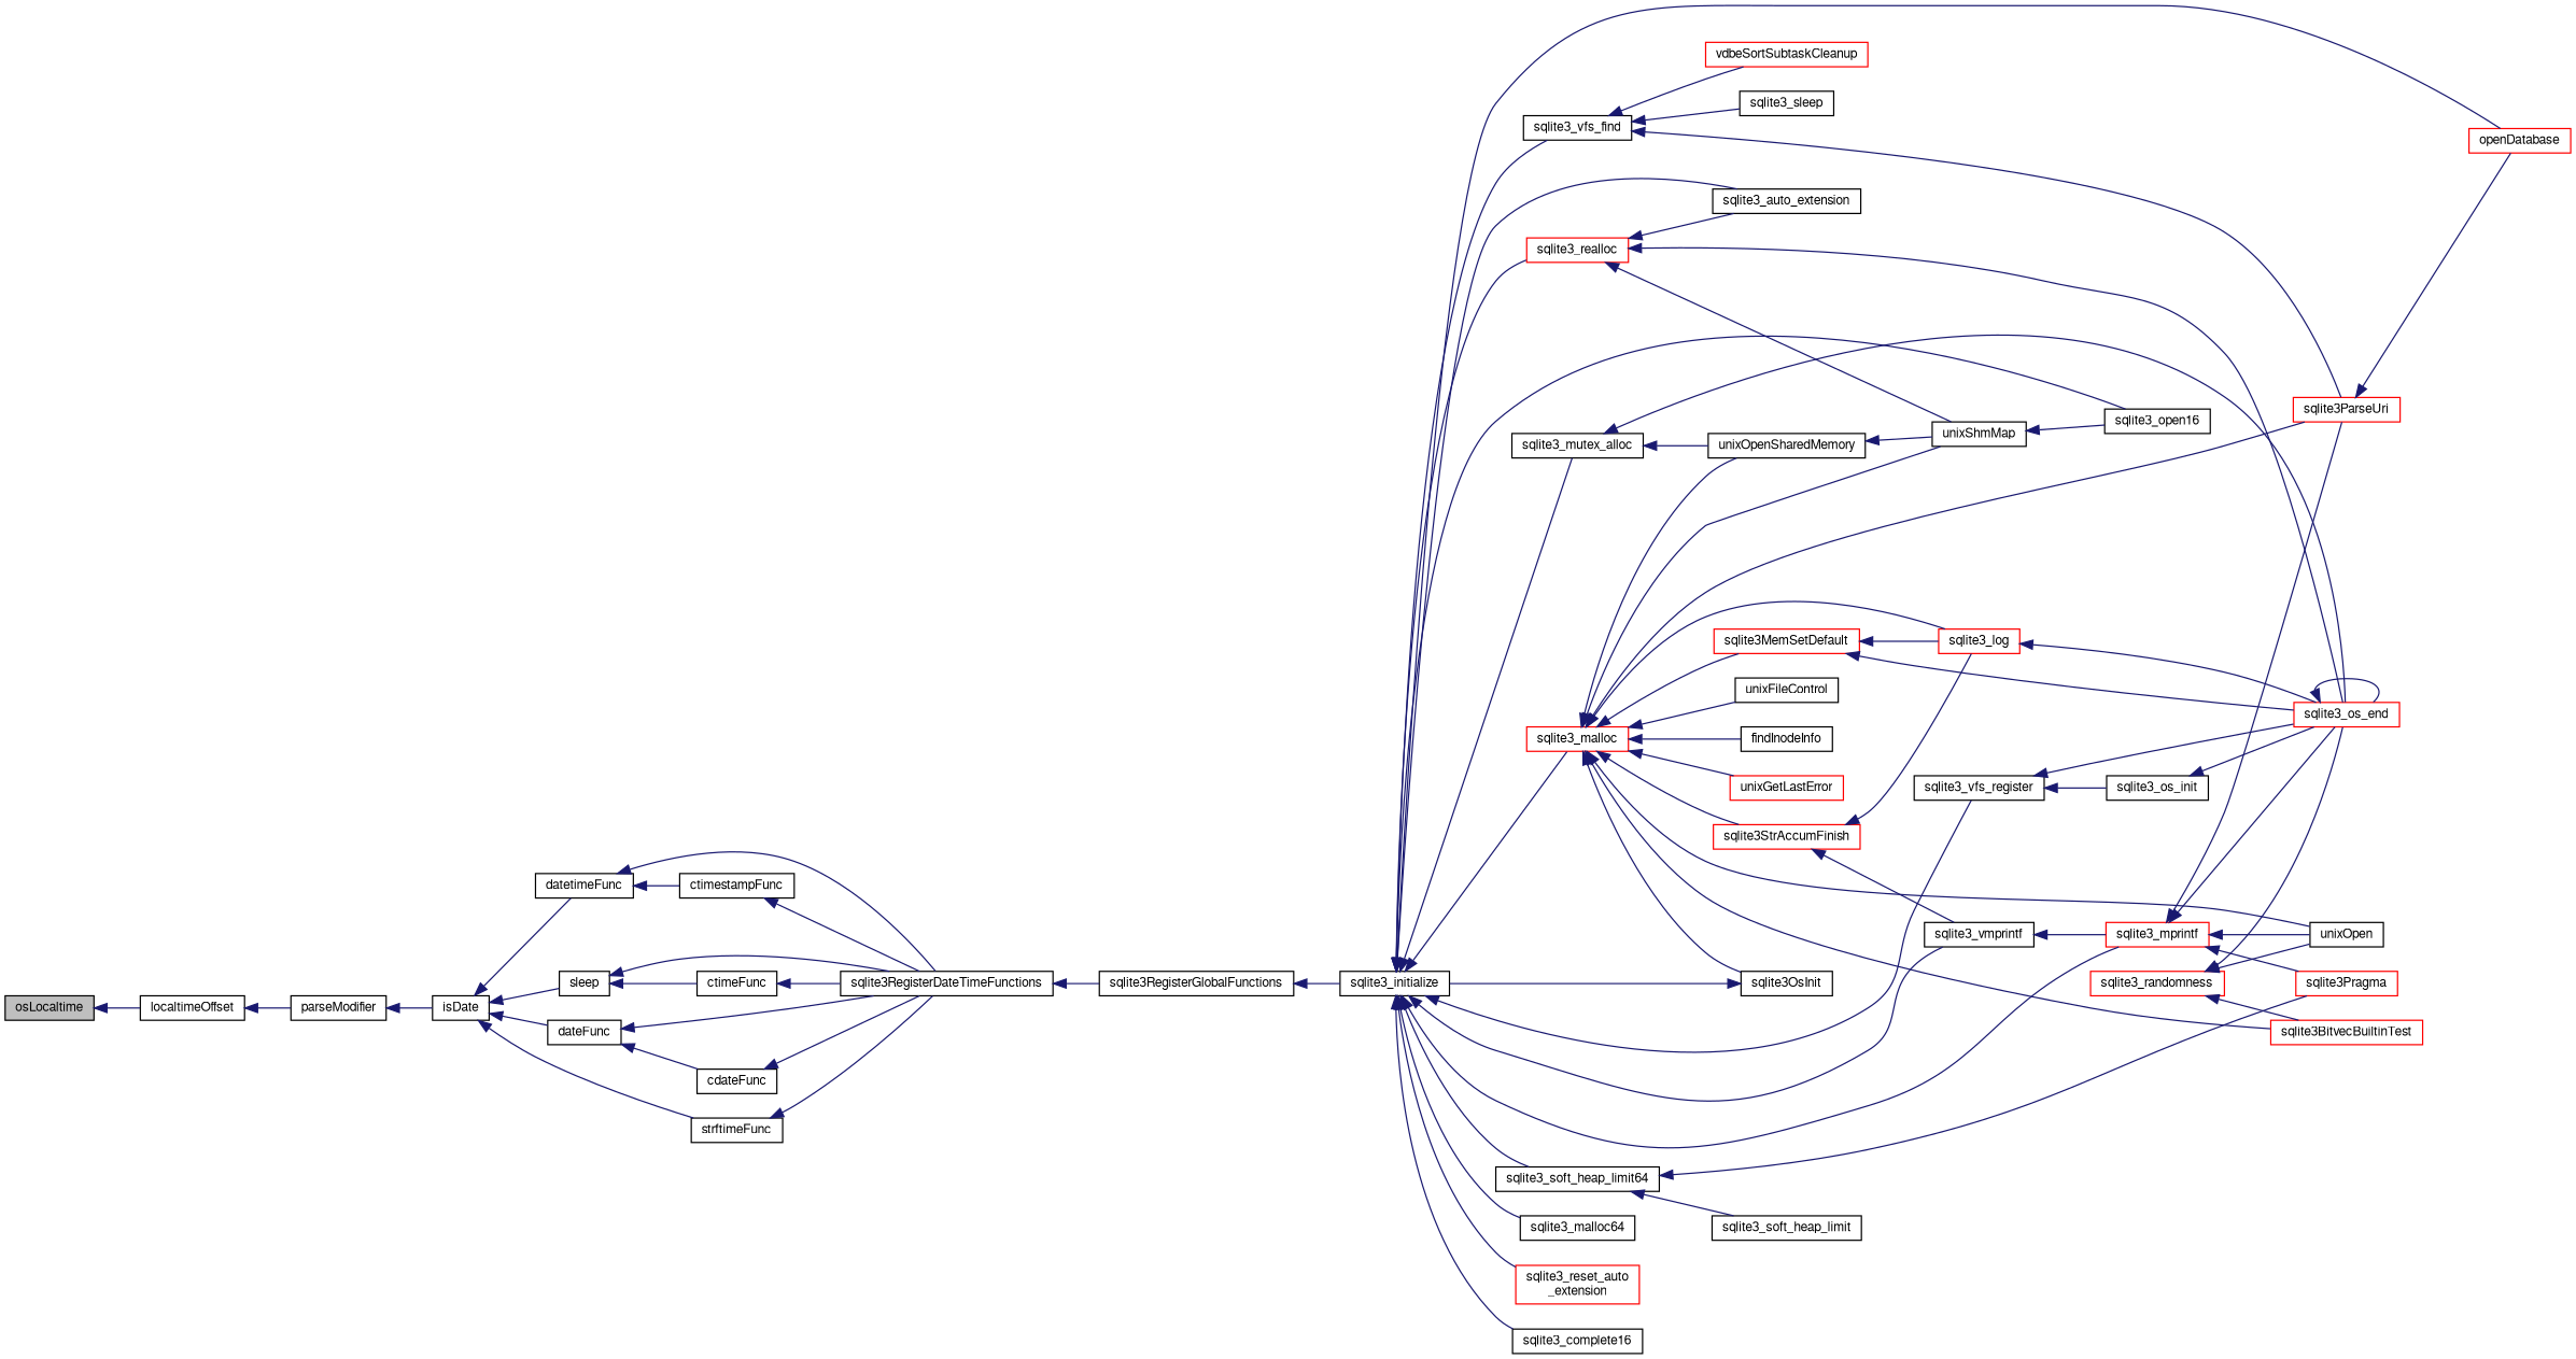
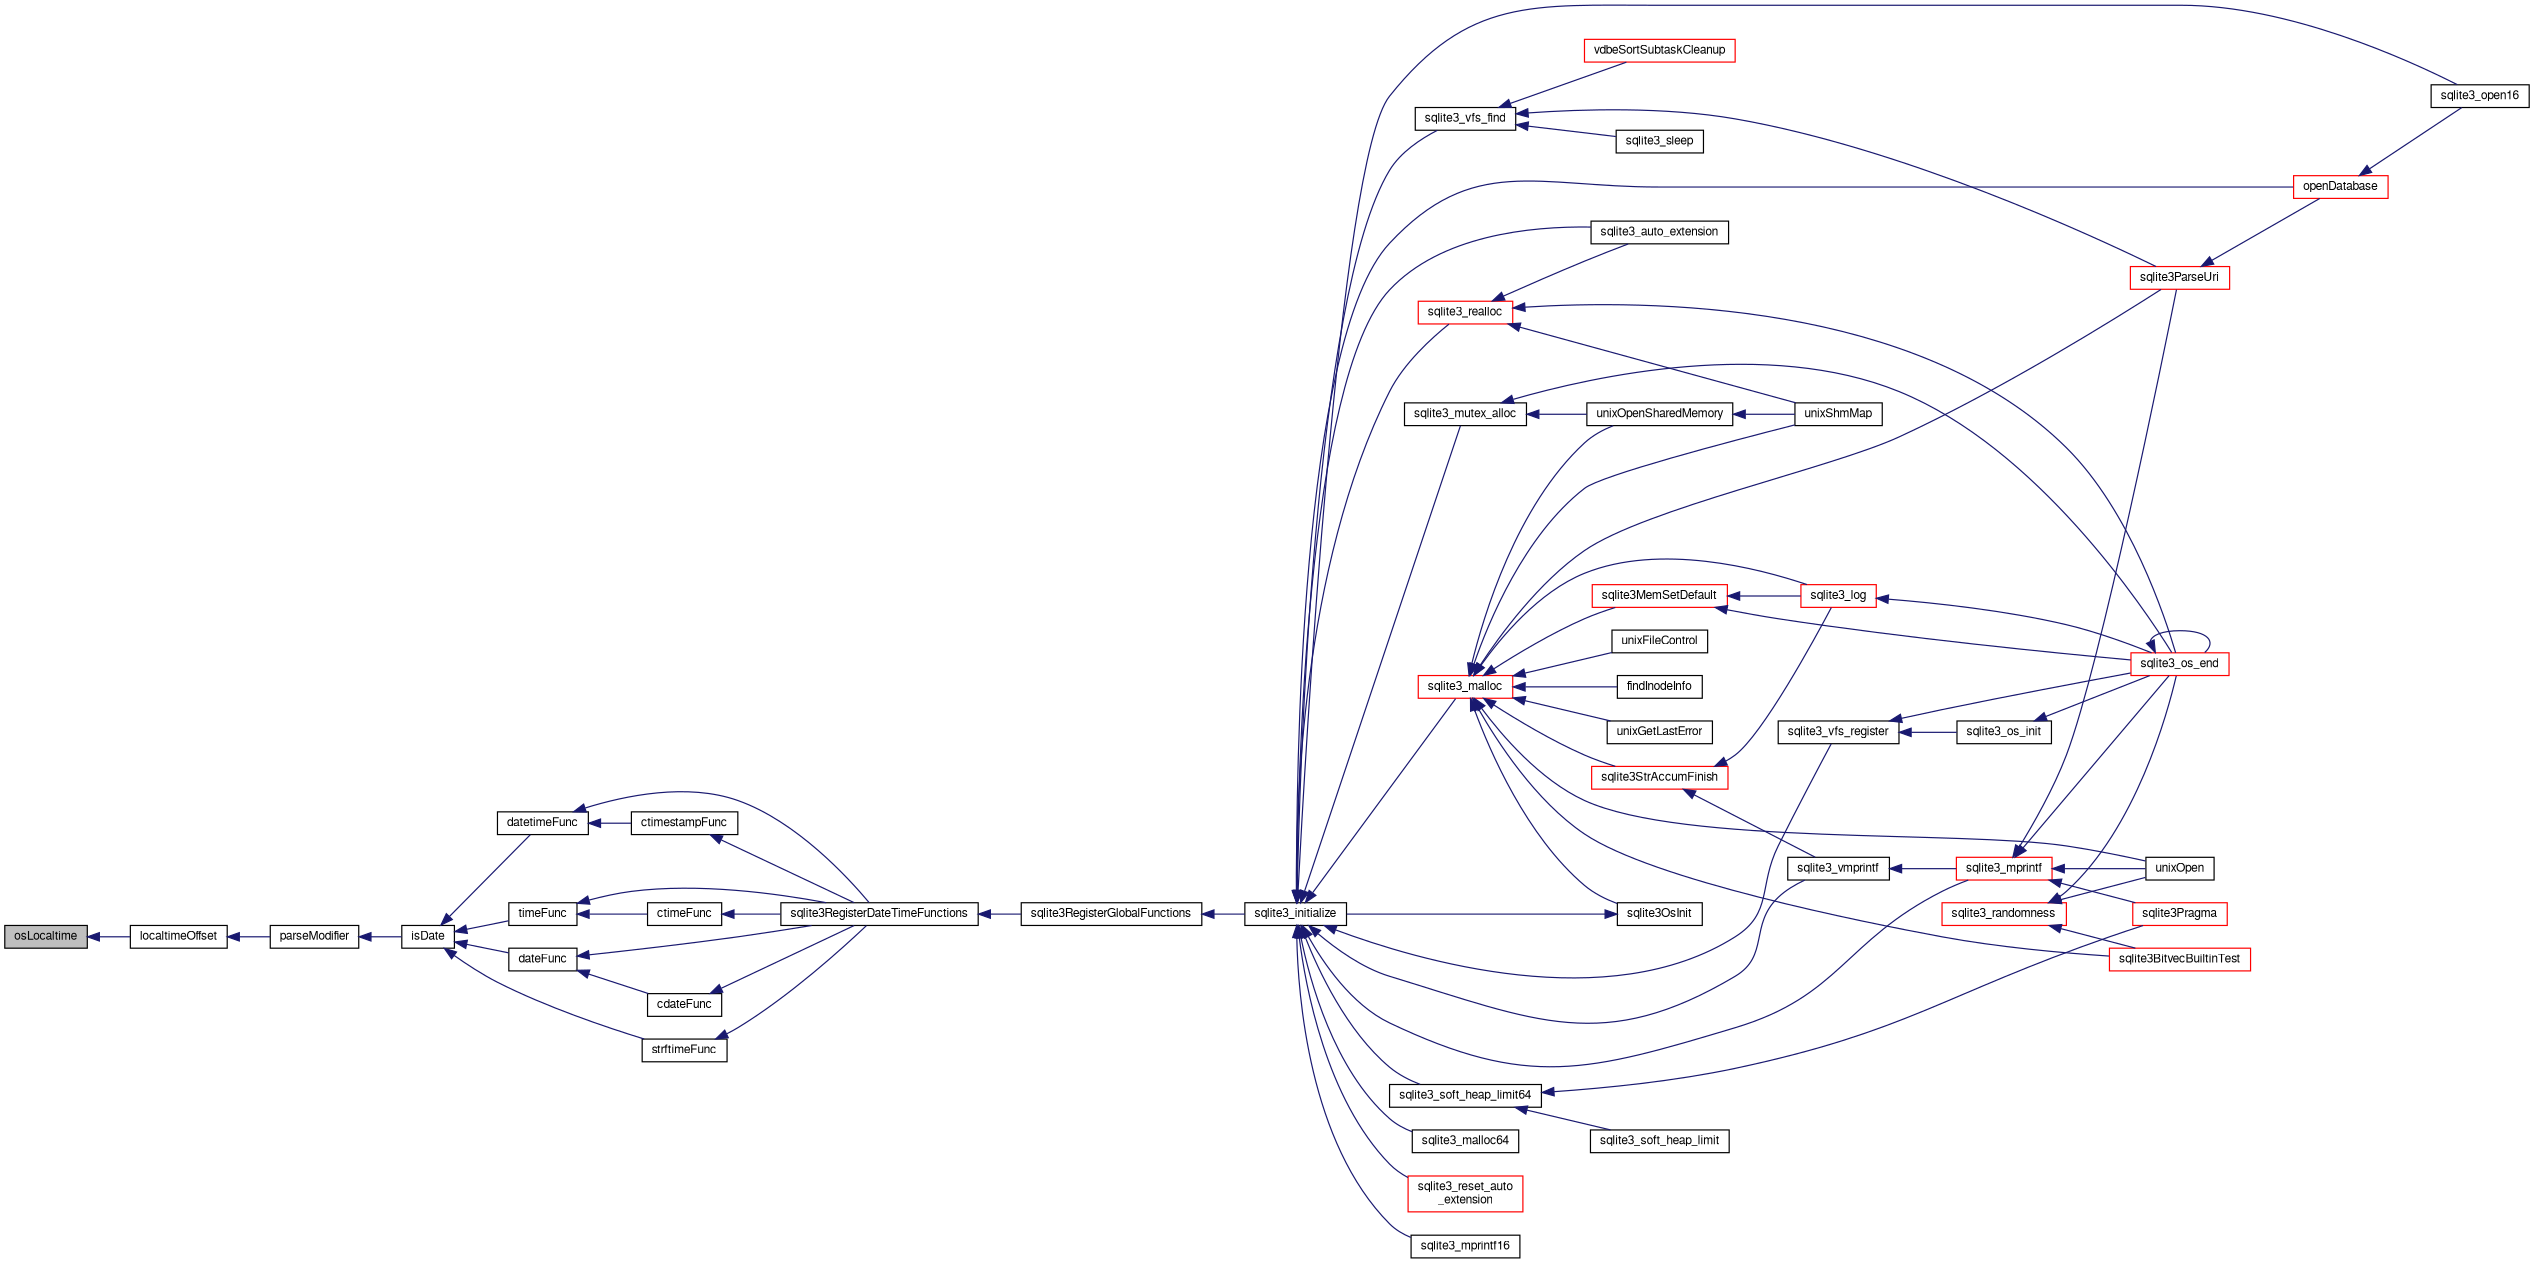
  digraph {
    rankdir=LR
    node [color=black fillcolor=white fontname=FreeSans fontsize=10 shape=record style=filled]
    edge [color=midnightblue dir=back fontname=FreeSans fontsize=10 labelfontname=FreeSans labelfontsize=10 style=solid]
    n1 [fillcolor=grey75 fontcolor=black height=0.2 label=osLocaltime width=0.4]
    n2 [height=0.2 label=localtimeOffset width=0.4]
    n3 [height=0.2 label=parseModifier width=0.4]
    n4 [height=0.2 label=isDate width=0.4]
    n5 [height=0.2 label=datetimeFunc width=0.4]
-   n6 [height=0.2 label=sleep width=0.4]
+   n6 [height=0.2 label=timeFunc width=0.4]
    n7 [height=0.2 label=dateFunc width=0.4]
    n8 [height=0.2 label=strftimeFunc width=0.4]
    n9 [height=0.2 label=sqlite3RegisterDateTimeFunctions width=0.4]
    n10 [height=0.2 label=ctimestampFunc width=0.4]
    n11 [height=0.2 label=ctimeFunc width=0.4]
    n12 [height=0.2 label=cdateFunc width=0.4]
    n13 [height=0.2 label=sqlite3RegisterGlobalFunctions width=0.4]
    n14 [height=0.2 label=sqlite3_initialize width=0.4]
    n15 [height=0.2 label=sqlite3_vfs_find width=0.4]
    n16 [color=red height=0.2 label=openDatabase width=0.4]
    n17 [height=0.2 label=sqlite3_open16 width=0.4]
    n18 [height=0.2 label=sqlite3_vfs_register width=0.4]
    n19 [height=0.2 label=sqlite3_mutex_alloc width=0.4]
    n20 [height=0.2 label=sqlite3_soft_heap_limit64 width=0.4]
    n21 [color=red height=0.2 label=sqlite3_malloc width=0.4]
    n22 [height=0.2 label=sqlite3_vmprintf width=0.4]
    n23 [color=red height=0.2 label=sqlite3_mprintf width=0.4]
    n24 [height=0.2 label=sqlite3_malloc64 width=0.4]
    n25 [color=red height=0.2 label=sqlite3_realloc width=0.4]
    n26 [height=0.2 label=sqlite3_auto_extension width=0.4]
    n27 [color=red height=0.2 label="sqlite3_reset_auto\l_extension" width=0.4]
-   n28 [height=0.2 label=sqlite3_complete16 width=0.4]
+   n28 [height=0.2 label=sqlite3_mprintf16 width=0.4]
    n29 [color=red height=0.2 label=vdbeSortSubtaskCleanup width=0.4]
    n30 [color=red height=0.2 label=sqlite3ParseUri width=0.4]
    n31 [height=0.2 label=sqlite3_sleep width=0.4]
    n32 [color=red height=0.2 label=sqlite3_os_end width=0.4]
    n33 [height=0.2 label=sqlite3_os_init width=0.4]
    n34 [height=0.2 label=unixOpenSharedMemory width=0.4]
    n35 [height=0.2 label=sqlite3_soft_heap_limit width=0.4]
    n36 [color=red height=0.2 label=sqlite3Pragma width=0.4]
    n37 [height=0.2 label=unixOpen width=0.4]
    n38 [color=red height=0.2 label=sqlite3BitvecBuiltinTest width=0.4]
    n39 [height=0.2 label=sqlite3OsInit width=0.4]
    n40 [height=0.2 label=unixShmMap width=0.4]
    n41 [color=red height=0.2 label=sqlite3MemSetDefault width=0.4]
    n42 [color=red height=0.2 label=sqlite3StrAccumFinish width=0.4]
    n43 [height=0.2 label=unixFileControl width=0.4]
    n44 [color=red height=0.2 label=sqlite3_log width=0.4]
    n45 [height=0.2 label=findInodeInfo width=0.4]
-   n46 [color=red height=0.2 label=unixGetLastError width=0.4]
+   n46 [height=0.2 label=unixGetLastError width=0.4]
    n47 [color=red height=0.2 label=sqlite3_randomness width=0.4]
    n1 -> n2
    n2 -> n3
    n3 -> n4
    n4 -> n5
    n4 -> n6
    n4 -> n7
    n4 -> n8
    n5 -> n9
    n5 -> n10
    n6 -> n9
    n6 -> n11
    n7 -> n9
    n7 -> n12
    n8 -> n9
    n9 -> n13
    n10 -> n9
    n11 -> n9
    n12 -> n9
    n13 -> n14
    n14 -> n15
    n14 -> n16
    n14 -> n17
    n14 -> n18
    n14 -> n19
    n14 -> n20
    n14 -> n21
    n14 -> n22
    n14 -> n23
    n14 -> n24
    n14 -> n25
    n14 -> n26
    n14 -> n27
    n14 -> n28
    n15 -> n29
    n15 -> n30
    n15 -> n31
-   n40 -> n17
+   n16 -> n17
    n18 -> n32
    n18 -> n33
    n19 -> n32
    n19 -> n34
    n20 -> n35
    n20 -> n36
    n21 -> n30
    n21 -> n34
    n21 -> n37
    n21 -> n38
    n21 -> n39
    n21 -> n40
    n21 -> n41
    n21 -> n42
    n21 -> n43
    n21 -> n44
    n21 -> n45
    n21 -> n46
    n22 -> n23
    n23 -> n30
    n23 -> n32
    n23 -> n36
    n23 -> n37
    n25 -> n26
    n25 -> n32
    n25 -> n40
    n30 -> n16
    n32 -> n32
    n33 -> n32
    n34 -> n40
    n39 -> n14
    n41 -> n32
    n41 -> n44
    n42 -> n22
    n42 -> n44
    n44 -> n32
    n47 -> n32
    n47 -> n37
    n47 -> n38
  }
